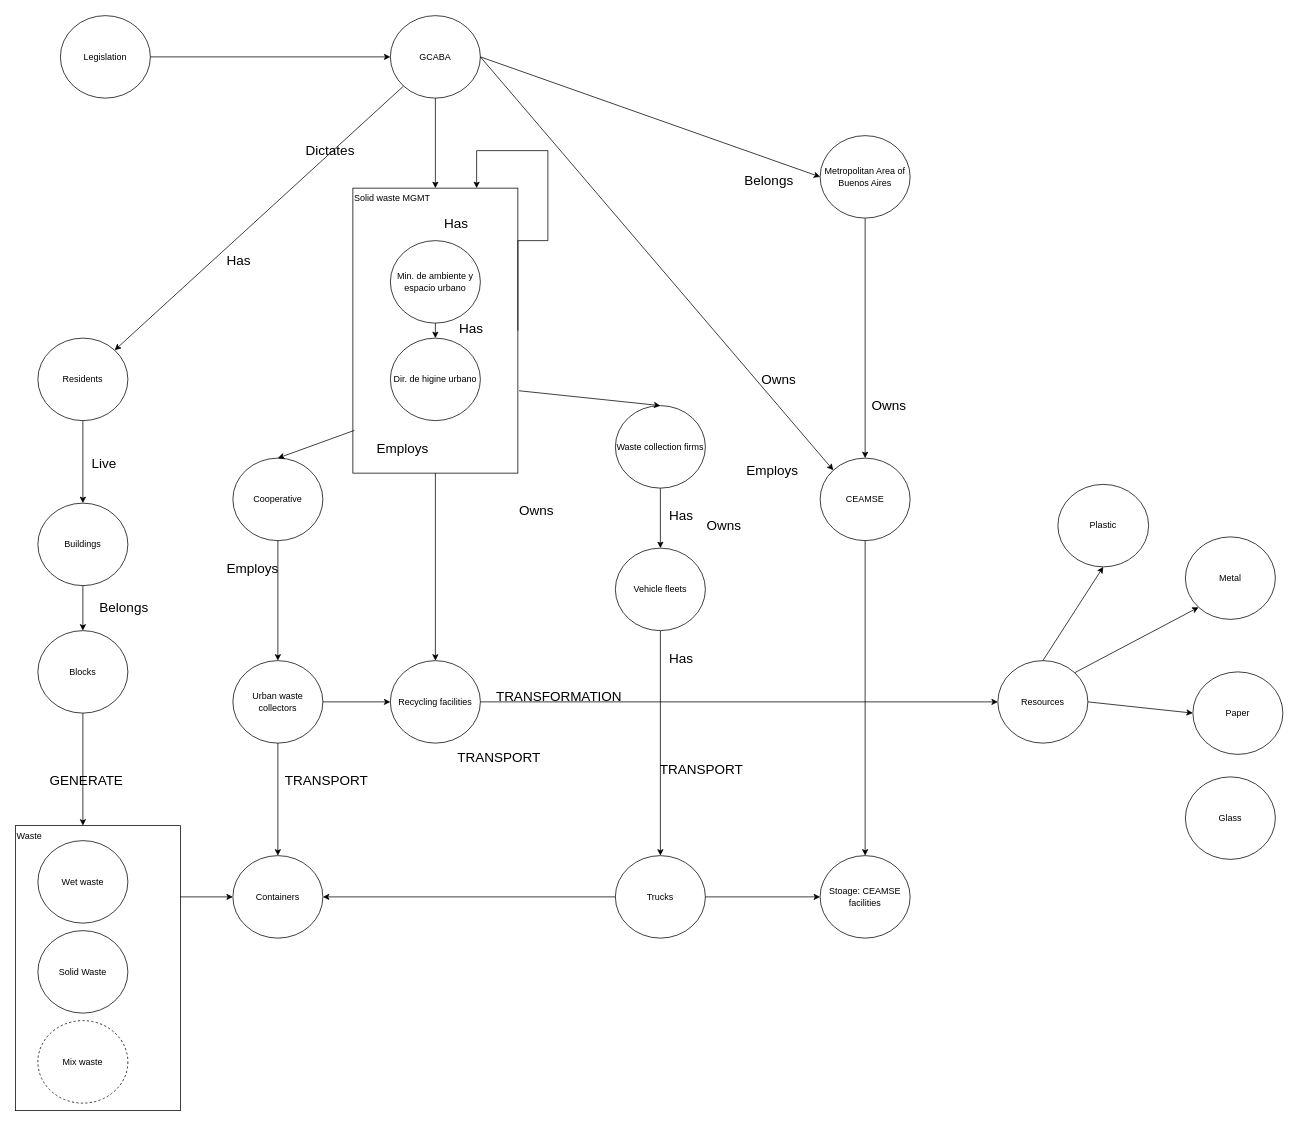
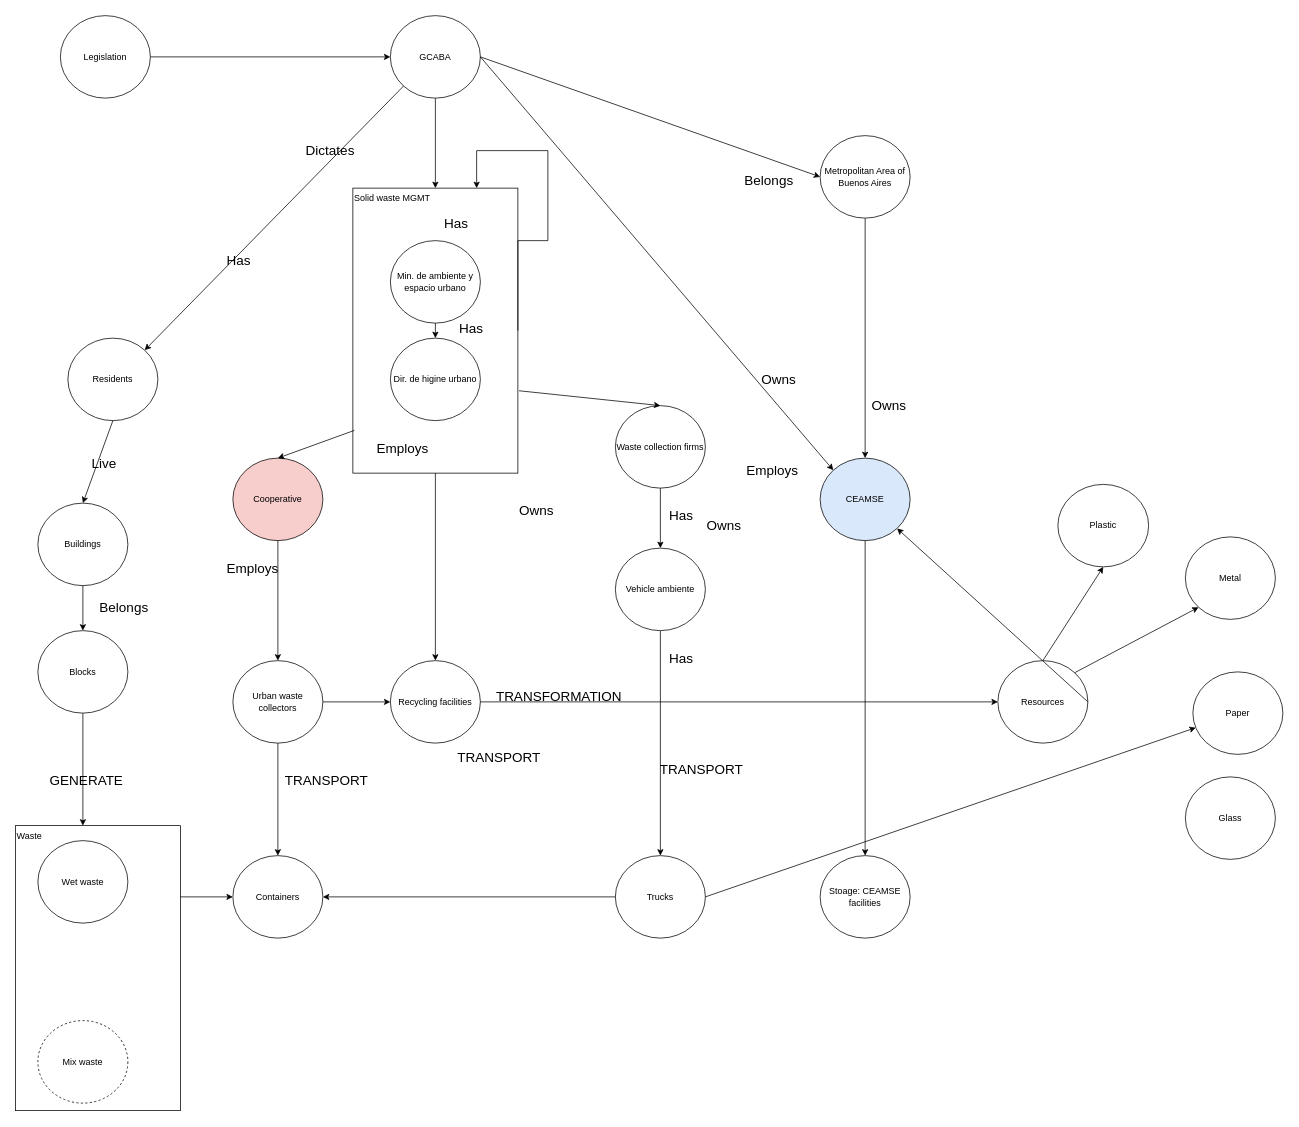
  <mxCell id="0" />
  <mxCell id="1" parent="0" />
  <mxCell id="2" value="Waste" style="rounded=0;whiteSpace=wrap;html=1;fillColor=none;verticalAlign=top;align=left;" parent="1" vertex="1"><mxGeometry x="20" y="1100" width="220" height="380" as="geometry" /></mxCell>
  <mxCell id="3" value="Urban waste collectors" style="ellipse;whiteSpace=wrap;html=1;" parent="1" vertex="1"><mxGeometry x="310" y="880" width="120" height="110" as="geometry" /></mxCell>
- <mxCell id="4" value="Cooperative" style="ellipse;whiteSpace=wrap;html=1;" parent="1" vertex="1"><mxGeometry x="310" y="610" width="120" height="110" as="geometry" /></mxCell>
+ <mxCell id="4" value="Cooperative" style="ellipse;whiteSpace=wrap;html=1;fillColor=#f8cecc;" parent="1" vertex="1"><mxGeometry x="310" y="610" width="120" height="110" as="geometry" /></mxCell>
  <mxCell id="5" value="GCABA" style="ellipse;whiteSpace=wrap;html=1;" parent="1" vertex="1"><mxGeometry x="520" y="20" width="120" height="110" as="geometry" /></mxCell>
  <mxCell id="6" value="Min. de ambiente y espacio urbano " style="ellipse;whiteSpace=wrap;html=1;" parent="1" vertex="1"><mxGeometry x="520" y="320" width="120" height="110" as="geometry" /></mxCell>
  <mxCell id="7" value="Dir. de higine urbano" style="ellipse;whiteSpace=wrap;html=1;" parent="1" vertex="1"><mxGeometry x="520" y="450" width="120" height="110" as="geometry" /></mxCell>
  <mxCell id="8" value="Legislation" style="ellipse;whiteSpace=wrap;html=1;" parent="1" vertex="1"><mxGeometry x="80" y="20" width="120" height="110" as="geometry" /></mxCell>
  <mxCell id="9" value="" style="endArrow=classic;html=1;exitX=1;exitY=0.5;exitDx=0;exitDy=0;entryX=0;entryY=0.5;entryDx=0;entryDy=0;" parent="1" source="8" target="5" edge="1"><mxGeometry width="50" height="50" relative="1" as="geometry"><mxPoint x="290" y="510" as="sourcePoint" /><mxPoint x="340" y="460" as="targetPoint" /></mxGeometry></mxCell>
  <mxCell id="10" value="Waste collection firms" style="ellipse;whiteSpace=wrap;html=1;" parent="1" vertex="1"><mxGeometry x="820" y="540" width="120" height="110" as="geometry" /></mxCell>
  <mxCell id="11" value="" style="endArrow=classic;html=1;entryX=0.5;entryY=0;entryDx=0;entryDy=0;exitX=1.007;exitY=0.711;exitDx=0;exitDy=0;exitPerimeter=0;" parent="1" source="71" target="10" edge="1"><mxGeometry width="50" height="50" relative="1" as="geometry"><mxPoint x="360" y="590" as="sourcePoint" /><mxPoint x="410" y="540" as="targetPoint" /></mxGeometry></mxCell>
  <mxCell id="12" value="" style="endArrow=classic;html=1;entryX=0.5;entryY=0;entryDx=0;entryDy=0;exitX=0.009;exitY=0.85;exitDx=0;exitDy=0;exitPerimeter=0;" parent="1" source="71" target="4" edge="1"><mxGeometry width="50" height="50" relative="1" as="geometry"><mxPoint x="590" y="560" as="sourcePoint" /><mxPoint x="290" y="630" as="targetPoint" /></mxGeometry></mxCell>
  <mxCell id="13" value="Containers" style="ellipse;whiteSpace=wrap;html=1;rotation=0;" parent="1" vertex="1"><mxGeometry x="310" y="1140" width="120" height="110" as="geometry" /></mxCell>
  <mxCell id="14" value="" style="endArrow=classic;html=1;entryX=1;entryY=0.5;entryDx=0;entryDy=0;exitX=0;exitY=0.5;exitDx=0;exitDy=0;" parent="1" source="25" target="13" edge="1"><mxGeometry width="50" height="50" relative="1" as="geometry"><mxPoint x="1160" y="770" as="sourcePoint" /><mxPoint x="670" y="1345" as="targetPoint" /></mxGeometry></mxCell>
  <mxCell id="15" value="" style="endArrow=classic;html=1;exitX=0.5;exitY=1;exitDx=0;exitDy=0;entryX=0.5;entryY=0;entryDx=0;entryDy=0;" parent="1" source="6" target="7" edge="1"><mxGeometry width="50" height="50" relative="1" as="geometry"><mxPoint x="360" y="590" as="sourcePoint" /><mxPoint x="410" y="540" as="targetPoint" /></mxGeometry></mxCell>
  <mxCell id="16" value="" style="endArrow=classic;html=1;exitX=0.5;exitY=1;exitDx=0;exitDy=0;entryX=0.5;entryY=0;entryDx=0;entryDy=0;" parent="1" source="5" target="71" edge="1"><mxGeometry width="50" height="50" relative="1" as="geometry"><mxPoint x="360" y="590" as="sourcePoint" /><mxPoint x="410" y="540" as="targetPoint" /></mxGeometry></mxCell>
- <mxCell id="17" value="CEAMSE" style="ellipse;whiteSpace=wrap;html=1;" parent="1" vertex="1"><mxGeometry x="1093" y="610" width="120" height="110" as="geometry" /></mxCell>
+ <mxCell id="17" value="CEAMSE" style="ellipse;whiteSpace=wrap;html=1;fillColor=#dae8fc;" parent="1" vertex="1"><mxGeometry x="1093" y="610" width="120" height="110" as="geometry" /></mxCell>
  <mxCell id="18" value="" style="endArrow=classic;html=1;exitX=0.5;exitY=1;exitDx=0;exitDy=0;entryX=0.5;entryY=0;entryDx=0;entryDy=0;" parent="1" source="20" target="17" edge="1"><mxGeometry width="50" height="50" relative="1" as="geometry"><mxPoint x="693" y="710" as="sourcePoint" /><mxPoint x="743" y="660" as="targetPoint" /></mxGeometry></mxCell>
  <mxCell id="19" value="" style="endArrow=classic;html=1;exitX=1;exitY=0.5;exitDx=0;exitDy=0;entryX=0;entryY=0;entryDx=0;entryDy=0;" parent="1" source="5" target="17" edge="1"><mxGeometry width="50" height="50" relative="1" as="geometry"><mxPoint x="740" y="280" as="sourcePoint" /><mxPoint x="760" y="410" as="targetPoint" /></mxGeometry></mxCell>
  <mxCell id="20" value="Metropolitan Area of Buenos Aires" style="ellipse;whiteSpace=wrap;html=1;" parent="1" vertex="1"><mxGeometry x="1093" y="180" width="120" height="110" as="geometry" /></mxCell>
  <mxCell id="21" value="" style="endArrow=classic;html=1;exitX=0.5;exitY=1;exitDx=0;exitDy=0;" parent="1" source="10" target="24" edge="1"><mxGeometry width="50" height="50" relative="1" as="geometry"><mxPoint x="930" y="600" as="sourcePoint" /><mxPoint x="1567.297" y="261.364" as="targetPoint" /></mxGeometry></mxCell>
  <mxCell id="22" value="" style="endArrow=classic;html=1;exitX=0.5;exitY=1;exitDx=0;exitDy=0;entryX=0.5;entryY=0;entryDx=0;entryDy=0;" parent="1" source="17" target="26" edge="1"><mxGeometry width="50" height="50" relative="1" as="geometry"><mxPoint x="1113" y="320" as="sourcePoint" /><mxPoint x="1280.297" y="521.364" as="targetPoint" /></mxGeometry></mxCell>
  <mxCell id="23" value="" style="edgeStyle=orthogonalEdgeStyle;rounded=0;orthogonalLoop=1;jettySize=auto;html=1;entryX=0.5;entryY=0;entryDx=0;entryDy=0;" parent="1" source="24" target="25" edge="1"><mxGeometry relative="1" as="geometry" /></mxCell>
- <mxCell id="24" value="Vehicle fleets" style="ellipse;whiteSpace=wrap;html=1;" parent="1" vertex="1"><mxGeometry x="820" y="730" width="120" height="110" as="geometry" /></mxCell>
+ <mxCell id="24" value="Vehicle ambiente" style="ellipse;whiteSpace=wrap;html=1;" parent="1" vertex="1"><mxGeometry x="820" y="730" width="120" height="110" as="geometry" /></mxCell>
  <mxCell id="25" value="Trucks" style="ellipse;whiteSpace=wrap;html=1;" parent="1" vertex="1"><mxGeometry x="820" y="1140" width="120" height="110" as="geometry" /></mxCell>
  <mxCell id="26" value="Stoage: CEAMSE facilities" style="ellipse;whiteSpace=wrap;html=1;" parent="1" vertex="1"><mxGeometry x="1093" y="1140" width="120" height="110" as="geometry" /></mxCell>
  <mxCell id="27" value="Recycling facilities" style="ellipse;whiteSpace=wrap;html=1;" parent="1" vertex="1"><mxGeometry x="520" y="880" width="120" height="110" as="geometry" /></mxCell>
  <mxCell id="28" value="" style="endArrow=classic;html=1;exitX=0.5;exitY=1;exitDx=0;exitDy=0;entryX=0.5;entryY=0;entryDx=0;entryDy=0;" parent="1" source="71" target="27" edge="1"><mxGeometry width="50" height="50" relative="1" as="geometry"><mxPoint x="1030" y="810" as="sourcePoint" /><mxPoint x="580" y="650" as="targetPoint" /></mxGeometry></mxCell>
- <mxCell id="29" value="Residents" style="ellipse;whiteSpace=wrap;html=1;" parent="1" vertex="1"><mxGeometry x="50" y="450" width="120" height="110" as="geometry" /></mxCell>
+ <mxCell id="29" value="Residents" style="ellipse;whiteSpace=wrap;html=1;" parent="1" vertex="1"><mxGeometry x="90" y="450" width="120" height="110" as="geometry" /></mxCell>
  <mxCell id="30" value="Buildings" style="ellipse;whiteSpace=wrap;html=1;" parent="1" vertex="1"><mxGeometry x="50" y="670" width="120" height="110" as="geometry" /></mxCell>
  <mxCell id="31" value="Blocks" style="ellipse;whiteSpace=wrap;html=1;" parent="1" vertex="1"><mxGeometry x="50" y="840" width="120" height="110" as="geometry" /></mxCell>
  <mxCell id="32" value="" style="endArrow=classic;html=1;exitX=0.5;exitY=1;exitDx=0;exitDy=0;entryX=0.5;entryY=0;entryDx=0;entryDy=0;" parent="1" source="29" target="30" edge="1"><mxGeometry width="50" height="50" relative="1" as="geometry"><mxPoint x="50" y="820" as="sourcePoint" /><mxPoint x="200" y="670" as="targetPoint" /></mxGeometry></mxCell>
  <mxCell id="33" value="" style="endArrow=classic;html=1;exitX=0;exitY=1;exitDx=0;exitDy=0;entryX=1;entryY=0;entryDx=0;entryDy=0;" parent="1" source="5" target="29" edge="1"><mxGeometry width="50" height="50" relative="1" as="geometry"><mxPoint x="50" y="820" as="sourcePoint" /><mxPoint x="360" y="530" as="targetPoint" /></mxGeometry></mxCell>
  <mxCell id="34" value="" style="endArrow=classic;html=1;exitX=0.5;exitY=1;exitDx=0;exitDy=0;" parent="1" source="30" target="31" edge="1"><mxGeometry width="50" height="50" relative="1" as="geometry"><mxPoint x="240" y="670" as="sourcePoint" /><mxPoint x="290" y="620" as="targetPoint" /></mxGeometry></mxCell>
  <mxCell id="35" value="" style="endArrow=classic;html=1;entryX=0;entryY=0.5;entryDx=0;entryDy=0;exitX=1;exitY=0.5;exitDx=0;exitDy=0;" parent="1" source="3" target="27" edge="1"><mxGeometry width="50" height="50" relative="1" as="geometry"><mxPoint x="50" y="820" as="sourcePoint" /><mxPoint x="100" y="770" as="targetPoint" /></mxGeometry></mxCell>
  <mxCell id="36" value="&lt;font style=&quot;font-size: 18px&quot;&gt;Owns&lt;/font&gt;" style="text;html=1;strokeColor=none;fillColor=none;align=center;verticalAlign=middle;whiteSpace=wrap;rounded=0;" parent="1" vertex="1"><mxGeometry x="993" y="485" width="90" height="40" as="geometry" /></mxCell>
  <mxCell id="37" value="&lt;font style=&quot;font-size: 18px&quot;&gt;Owns&lt;/font&gt;" style="text;html=1;strokeColor=none;fillColor=none;align=center;verticalAlign=middle;whiteSpace=wrap;rounded=0;" parent="1" vertex="1"><mxGeometry x="1140" y="520" width="90" height="40" as="geometry" /></mxCell>
  <mxCell id="38" value="&lt;font style=&quot;font-size: 18px&quot;&gt;Owns&lt;/font&gt;" style="text;html=1;strokeColor=none;fillColor=none;align=center;verticalAlign=middle;whiteSpace=wrap;rounded=0;" parent="1" vertex="1"><mxGeometry x="920" y="680" width="90" height="40" as="geometry" /></mxCell>
  <mxCell id="39" value="" style="endArrow=classic;html=1;exitX=1;exitY=0.5;exitDx=0;exitDy=0;entryX=0;entryY=0.5;entryDx=0;entryDy=0;" parent="1" source="5" target="20" edge="1"><mxGeometry width="50" height="50" relative="1" as="geometry"><mxPoint x="640" y="225" as="sourcePoint" /><mxPoint x="735" y="190" as="targetPoint" /></mxGeometry></mxCell>
  <mxCell id="40" value="&lt;font style=&quot;font-size: 18px&quot;&gt;Dictates&lt;/font&gt;" style="text;html=1;strokeColor=none;fillColor=none;align=center;verticalAlign=middle;whiteSpace=wrap;rounded=0;" parent="1" vertex="1"><mxGeometry x="395" y="180" width="90" height="40" as="geometry" /></mxCell>
  <mxCell id="41" value="&lt;font style=&quot;font-size: 18px&quot;&gt;Has&lt;/font&gt;" style="text;whiteSpace=wrap;html=1;" parent="1" vertex="1"><mxGeometry x="590" y="280" width="90" height="30" as="geometry" /></mxCell>
  <mxCell id="42" value="&lt;font style=&quot;font-size: 18px&quot;&gt;Has&lt;/font&gt;" style="text;whiteSpace=wrap;html=1;" parent="1" vertex="1"><mxGeometry x="610" y="420" width="90" height="30" as="geometry" /></mxCell>
  <mxCell id="43" value="&lt;font style=&quot;font-size: 18px&quot;&gt;Employs&lt;/font&gt;" style="text;whiteSpace=wrap;html=1;" parent="1" vertex="1"><mxGeometry x="500" y="580" width="90" height="30" as="geometry" /></mxCell>
  <mxCell id="44" value="&lt;font style=&quot;font-size: 18px&quot;&gt;Employs&lt;/font&gt;" style="text;whiteSpace=wrap;html=1;" parent="1" vertex="1"><mxGeometry x="993" y="610" width="90" height="30" as="geometry" /></mxCell>
  <mxCell id="45" value="&lt;font style=&quot;font-size: 18px&quot;&gt;Owns&lt;/font&gt;" style="text;html=1;strokeColor=none;fillColor=none;align=center;verticalAlign=middle;whiteSpace=wrap;rounded=0;" parent="1" vertex="1"><mxGeometry x="670" y="660" width="90" height="40" as="geometry" /></mxCell>
  <mxCell id="46" value="&lt;font style=&quot;font-size: 18px&quot;&gt;Has&lt;/font&gt;" style="text;whiteSpace=wrap;html=1;" parent="1" vertex="1"><mxGeometry x="890" y="670" width="90" height="30" as="geometry" /></mxCell>
  <mxCell id="47" value="&lt;font style=&quot;font-size: 18px&quot;&gt;Belongs&lt;/font&gt;" style="text;html=1;strokeColor=none;fillColor=none;align=center;verticalAlign=middle;whiteSpace=wrap;rounded=0;" parent="1" vertex="1"><mxGeometry x="980" y="220" width="90" height="40" as="geometry" /></mxCell>
  <mxCell id="48" value="&lt;font style=&quot;font-size: 18px&quot;&gt;Has&lt;/font&gt;" style="text;whiteSpace=wrap;html=1;" parent="1" vertex="1"><mxGeometry x="890" y="860" width="90" height="30" as="geometry" /></mxCell>
  <mxCell id="49" value="&lt;font style=&quot;font-size: 18px&quot;&gt;Has&lt;/font&gt;" style="text;whiteSpace=wrap;html=1;" parent="1" vertex="1"><mxGeometry x="300" y="330" width="90" height="30" as="geometry" /></mxCell>
  <mxCell id="50" value="&lt;font style=&quot;font-size: 18px&quot;&gt;Live&lt;/font&gt;" style="text;whiteSpace=wrap;html=1;" parent="1" vertex="1"><mxGeometry x="120" y="600" width="90" height="30" as="geometry" /></mxCell>
  <mxCell id="51" value="&lt;font style=&quot;font-size: 18px&quot;&gt;Belongs&lt;/font&gt;" style="text;html=1;strokeColor=none;fillColor=none;align=center;verticalAlign=middle;whiteSpace=wrap;rounded=0;" parent="1" vertex="1"><mxGeometry x="120" y="790" width="90" height="40" as="geometry" /></mxCell>
  <mxCell id="52" value="&lt;font style=&quot;font-size: 18px&quot;&gt;GENERATE&lt;/font&gt;" style="text;html=1;strokeColor=none;fillColor=none;align=center;verticalAlign=middle;whiteSpace=wrap;rounded=0;" parent="1" vertex="1"><mxGeometry x="70" y="1020" width="90" height="40" as="geometry" /></mxCell>
  <mxCell id="53" value="" style="endArrow=classic;html=1;exitX=0.5;exitY=1;exitDx=0;exitDy=0;entryX=0.5;entryY=0;entryDx=0;entryDy=0;" parent="1" source="3" target="13" edge="1"><mxGeometry width="50" height="50" relative="1" as="geometry"><mxPoint x="310" y="700" as="sourcePoint" /><mxPoint x="132.814" y="896.468" as="targetPoint" /></mxGeometry></mxCell>
  <mxCell id="54" value="" style="endArrow=classic;html=1;exitX=0.5;exitY=1;exitDx=0;exitDy=0;" parent="1" edge="1"><mxGeometry width="50" height="50" relative="1" as="geometry"><mxPoint x="110" y="950" as="sourcePoint" /><mxPoint x="110" y="1100" as="targetPoint" /></mxGeometry></mxCell>
  <mxCell id="55" value="" style="endArrow=classic;html=1;exitX=1;exitY=0.25;exitDx=0;exitDy=0;entryX=0;entryY=0.5;entryDx=0;entryDy=0;" parent="1" source="2" target="13" edge="1"><mxGeometry width="50" height="50" relative="1" as="geometry"><mxPoint x="170" y="1205" as="sourcePoint" /><mxPoint x="337.574" y="1116.109" as="targetPoint" /></mxGeometry></mxCell>
  <mxCell id="56" value="" style="endArrow=classic;html=1;exitX=0.5;exitY=1;exitDx=0;exitDy=0;entryX=0.5;entryY=0;entryDx=0;entryDy=0;" parent="1" source="4" target="3" edge="1"><mxGeometry width="50" height="50" relative="1" as="geometry"><mxPoint x="370" y="720" as="sourcePoint" /><mxPoint x="370" y="770" as="targetPoint" /></mxGeometry></mxCell>
  <mxCell id="57" value="&lt;font style=&quot;font-size: 18px&quot;&gt;Employs&lt;/font&gt;" style="text;whiteSpace=wrap;html=1;" parent="1" vertex="1"><mxGeometry x="300" y="740" width="90" height="30" as="geometry" /></mxCell>
  <mxCell id="58" value="&lt;font style=&quot;font-size: 18px&quot;&gt;TRANSFORMATION&lt;/font&gt;" style="text;html=1;strokeColor=none;fillColor=none;align=center;verticalAlign=middle;whiteSpace=wrap;rounded=0;" parent="1" vertex="1"><mxGeometry x="700" y="900" width="90" height="55" as="geometry" /></mxCell>
  <mxCell id="59" value="&lt;font style=&quot;font-size: 18px&quot;&gt;TRANSPORT&lt;/font&gt;" style="text;html=1;strokeColor=none;fillColor=none;align=center;verticalAlign=middle;whiteSpace=wrap;rounded=0;" parent="1" vertex="1"><mxGeometry x="620" y="990" width="90" height="40" as="geometry" /></mxCell>
- <mxCell id="60" value="" style="endArrow=classic;html=1;exitX=1;exitY=0.5;exitDx=0;exitDy=0;entryX=0;entryY=0.5;entryDx=0;entryDy=0;" parent="1" source="25" target="26" edge="1"><mxGeometry width="50" height="50" relative="1" as="geometry"><mxPoint x="580" y="970" as="sourcePoint" /><mxPoint x="580" y="1219" as="targetPoint" /></mxGeometry></mxCell>
+ <mxCell id="60" value="" style="endArrow=classic;html=1;exitX=1;exitY=0.5;exitDx=0;exitDy=0;" parent="1" source="25" target="65" edge="1"><mxGeometry width="50" height="50" relative="1" as="geometry"><mxPoint x="580" y="970" as="sourcePoint" /><mxPoint x="580" y="1219" as="targetPoint" /></mxGeometry></mxCell>
  <mxCell id="61" value="Wet waste" style="ellipse;whiteSpace=wrap;html=1;" parent="1" vertex="1"><mxGeometry x="50" y="1120" width="120" height="110" as="geometry" /></mxCell>
  <mxCell id="62" value="Resources" style="ellipse;whiteSpace=wrap;html=1;" parent="1" vertex="1"><mxGeometry x="1330" y="880" width="120" height="110" as="geometry" /></mxCell>
  <mxCell id="63" value="" style="endArrow=classic;html=1;entryX=0;entryY=0.5;entryDx=0;entryDy=0;exitX=1;exitY=0.5;exitDx=0;exitDy=0;" parent="1" source="27" target="62" edge="1"><mxGeometry width="50" height="50" relative="1" as="geometry"><mxPoint x="1045" y="1620" as="sourcePoint" /><mxPoint x="1205" y="1620" as="targetPoint" /></mxGeometry></mxCell>
  <mxCell id="64" value="Metal" style="ellipse;whiteSpace=wrap;html=1;" parent="1" vertex="1"><mxGeometry x="1580" y="715" width="120" height="110" as="geometry" /></mxCell>
  <mxCell id="65" value="Paper" style="ellipse;whiteSpace=wrap;html=1;" parent="1" vertex="1"><mxGeometry x="1590" y="895" width="120" height="110" as="geometry" /></mxCell>
  <mxCell id="66" value="Plastic" style="ellipse;whiteSpace=wrap;html=1;" parent="1" vertex="1"><mxGeometry x="1410" y="645" width="121" height="110" as="geometry" /></mxCell>
  <mxCell id="67" value="Glass" style="ellipse;whiteSpace=wrap;html=1;" parent="1" vertex="1"><mxGeometry x="1580" y="1035" width="120" height="110" as="geometry" /></mxCell>
- <mxCell id="68" value="" style="endArrow=classic;html=1;entryX=0;entryY=0.5;entryDx=0;entryDy=0;exitX=1;exitY=0.5;exitDx=0;exitDy=0;" parent="1" source="62" target="65" edge="1"><mxGeometry width="50" height="50" relative="1" as="geometry"><mxPoint x="1480" y="732.5" as="sourcePoint" /><mxPoint x="1260" y="1197.5" as="targetPoint" /></mxGeometry></mxCell>
+ <mxCell id="68" value="" style="endArrow=classic;html=1;exitX=1;exitY=0.5;exitDx=0;exitDy=0;" parent="1" source="62" target="17" edge="1"><mxGeometry width="50" height="50" relative="1" as="geometry"><mxPoint x="1480" y="732.5" as="sourcePoint" /><mxPoint x="1260" y="1197.5" as="targetPoint" /></mxGeometry></mxCell>
  <mxCell id="69" value="" style="endArrow=classic;html=1;entryX=0;entryY=1;entryDx=0;entryDy=0;exitX=1;exitY=0;exitDx=0;exitDy=0;" parent="1" source="62" target="64" edge="1"><mxGeometry width="50" height="50" relative="1" as="geometry"><mxPoint x="1490" y="742.5" as="sourcePoint" /><mxPoint x="1270" y="1207.5" as="targetPoint" /></mxGeometry></mxCell>
  <mxCell id="70" value="" style="endArrow=classic;html=1;entryX=0.5;entryY=1;entryDx=0;entryDy=0;exitX=0.5;exitY=0;exitDx=0;exitDy=0;" parent="1" source="62" target="66" edge="1"><mxGeometry width="50" height="50" relative="1" as="geometry"><mxPoint x="1500" y="752.5" as="sourcePoint" /><mxPoint x="1280" y="1217.5" as="targetPoint" /></mxGeometry></mxCell>
  <mxCell id="71" value="Solid waste MGMT" style="rounded=0;whiteSpace=wrap;html=1;fillColor=none;verticalAlign=top;align=left;" parent="1" vertex="1"><mxGeometry x="470" y="250" width="220" height="380" as="geometry" /></mxCell>
  <mxCell id="72" style="edgeStyle=orthogonalEdgeStyle;rounded=0;orthogonalLoop=1;jettySize=auto;html=1;exitX=1;exitY=0.5;exitDx=0;exitDy=0;entryX=0.75;entryY=0;entryDx=0;entryDy=0;" parent="1" source="71" target="71" edge="1"><mxGeometry relative="1" as="geometry"><Array as="points"><mxPoint x="690" y="320" /><mxPoint x="730" y="320" /><mxPoint x="730" y="200" /><mxPoint x="635" y="200" /></Array></mxGeometry></mxCell>
- <mxCell id="73" value="Solid Waste" style="ellipse;whiteSpace=wrap;html=1;" parent="1" vertex="1"><mxGeometry x="50" y="1240" width="120" height="110" as="geometry" /></mxCell>
  <mxCell id="74" value="Mix waste" style="ellipse;whiteSpace=wrap;html=1;dashed=1;" parent="1" vertex="1"><mxGeometry x="50" y="1360" width="120" height="110" as="geometry" /></mxCell>
  <mxCell id="75" value="&lt;font style=&quot;font-size: 18px&quot;&gt;TRANSPORT&lt;/font&gt;" style="text;html=1;strokeColor=none;fillColor=none;align=center;verticalAlign=middle;whiteSpace=wrap;rounded=0;" parent="1" vertex="1"><mxGeometry x="390" y="1020" width="90" height="40" as="geometry" /></mxCell>
  <mxCell id="76" value="&lt;font style=&quot;font-size: 18px&quot;&gt;TRANSPORT&lt;/font&gt;" style="text;html=1;strokeColor=none;fillColor=none;align=center;verticalAlign=middle;whiteSpace=wrap;rounded=0;" parent="1" vertex="1"><mxGeometry x="890" y="1005" width="90" height="40" as="geometry" /></mxCell>
